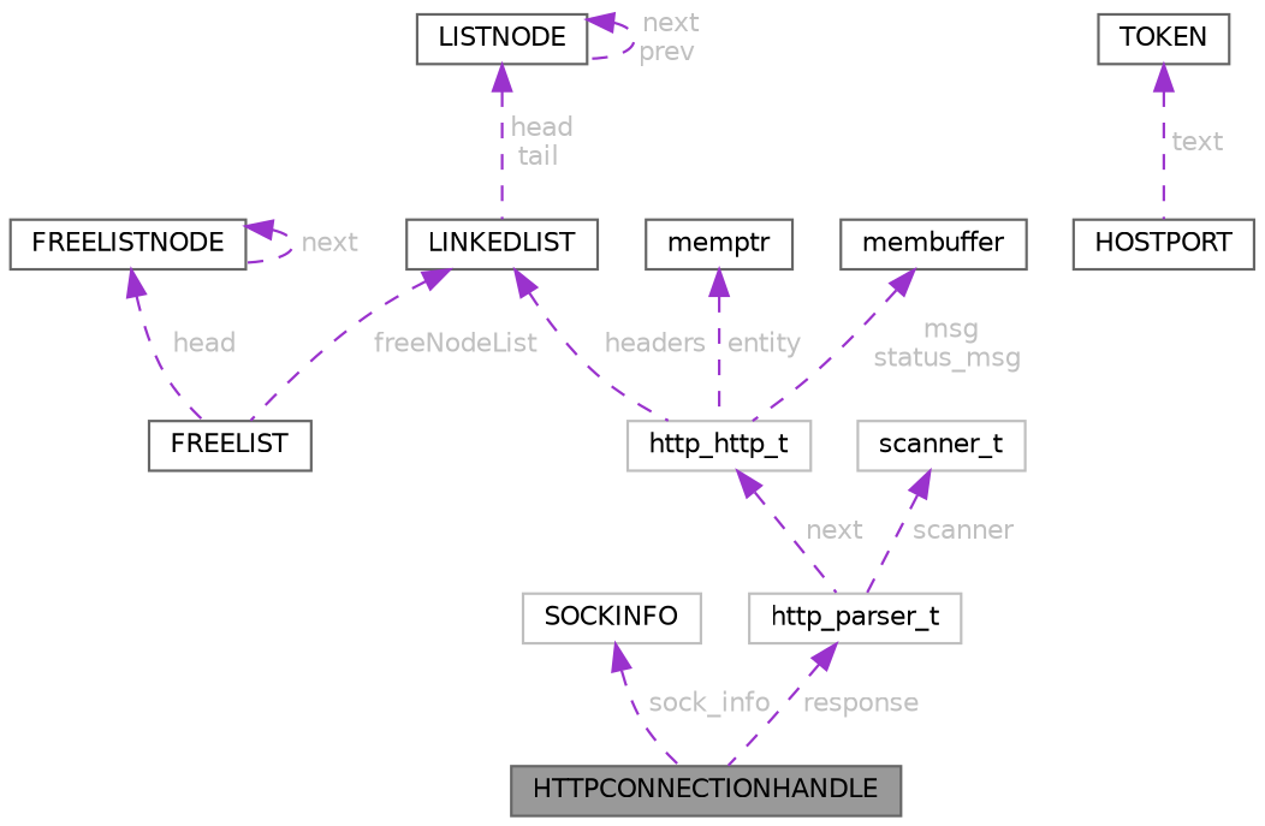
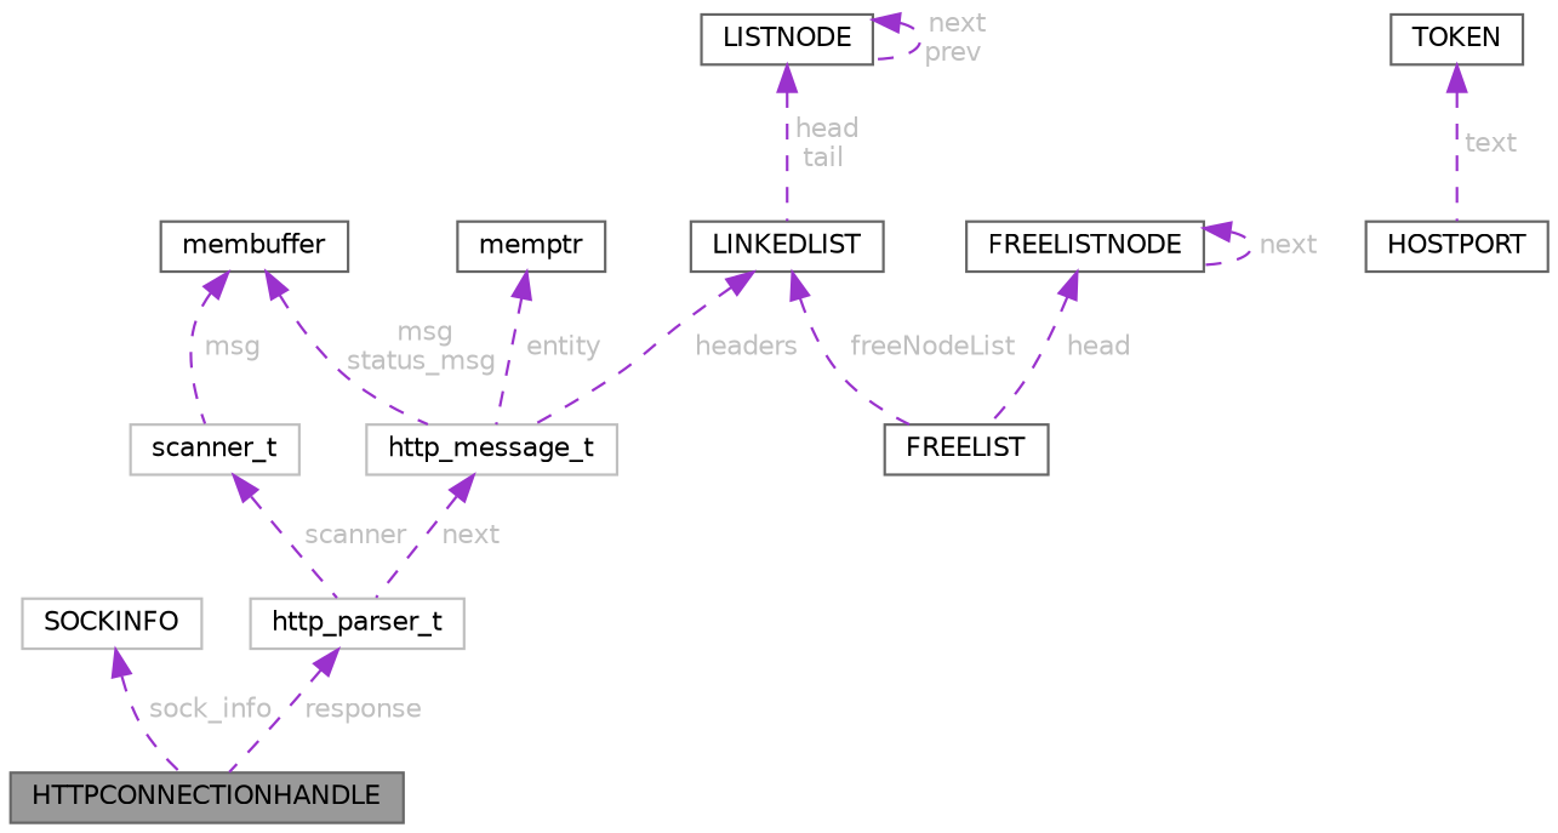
  digraph {
    node [color=gray40 fillcolor=white fontname=Helvetica fontsize=10 shape=box style=filled]
    edge [color=darkorchid3 dir=back fontcolor=grey fontname=Helvetica fontsize=10 labelfontname=Helvetica labelfontsize=10 style=dashed]
    n1 [fillcolor=grey60 fontcolor=black height=0.2 label=HTTPCONNECTIONHANDLE width=0.4]
    n2 [color=grey75 height=0.2 label=SOCKINFO width=0.4]
    n3 [color=grey75 height=0.2 label=http_parser_t width=0.4]
-   n4 [color=grey75 height=0.2 label=http_http_t width=0.4]
+   n4 [color=grey75 height=0.2 label=http_message_t width=0.4]
    n5 [height=0.2 label=TOKEN width=0.4]
    n6 [height=0.2 label=HOSTPORT width=0.4]
    n7 [height=0.2 label=membuffer width=0.4]
    n8 [color=grey75 height=0.2 label=scanner_t width=0.4]
    n9 [height=0.2 label=LINKEDLIST width=0.4]
    n10 [height=0.2 label=FREELIST width=0.4]
    n11 [height=0.2 label=LISTNODE width=0.4]
    n12 [height=0.2 label=FREELISTNODE width=0.4]
    n13 [height=0.2 label=memptr width=0.4]
    n2 -> n1 [label=" sock_info"]
    n3 -> n1 [label=" response"]
    n4 -> n3 [label=" next"]
    n5 -> n6 [label=" text"]
    n7 -> n4 [label=" msg\nstatus_msg"]
+   n7 -> n8 [label=" msg"]
    n8 -> n3 [label=" scanner"]
    n9 -> n4 [label=" headers"]
    n9 -> n10 [label=" freeNodeList"]
    n11 -> n9 [label=" head\ntail"]
    n11 -> n11 [label=" next\nprev"]
    n12 -> n10 [label=" head"]
    n12 -> n12 [label=" next"]
    n13 -> n4 [label=" entity"]
  }
